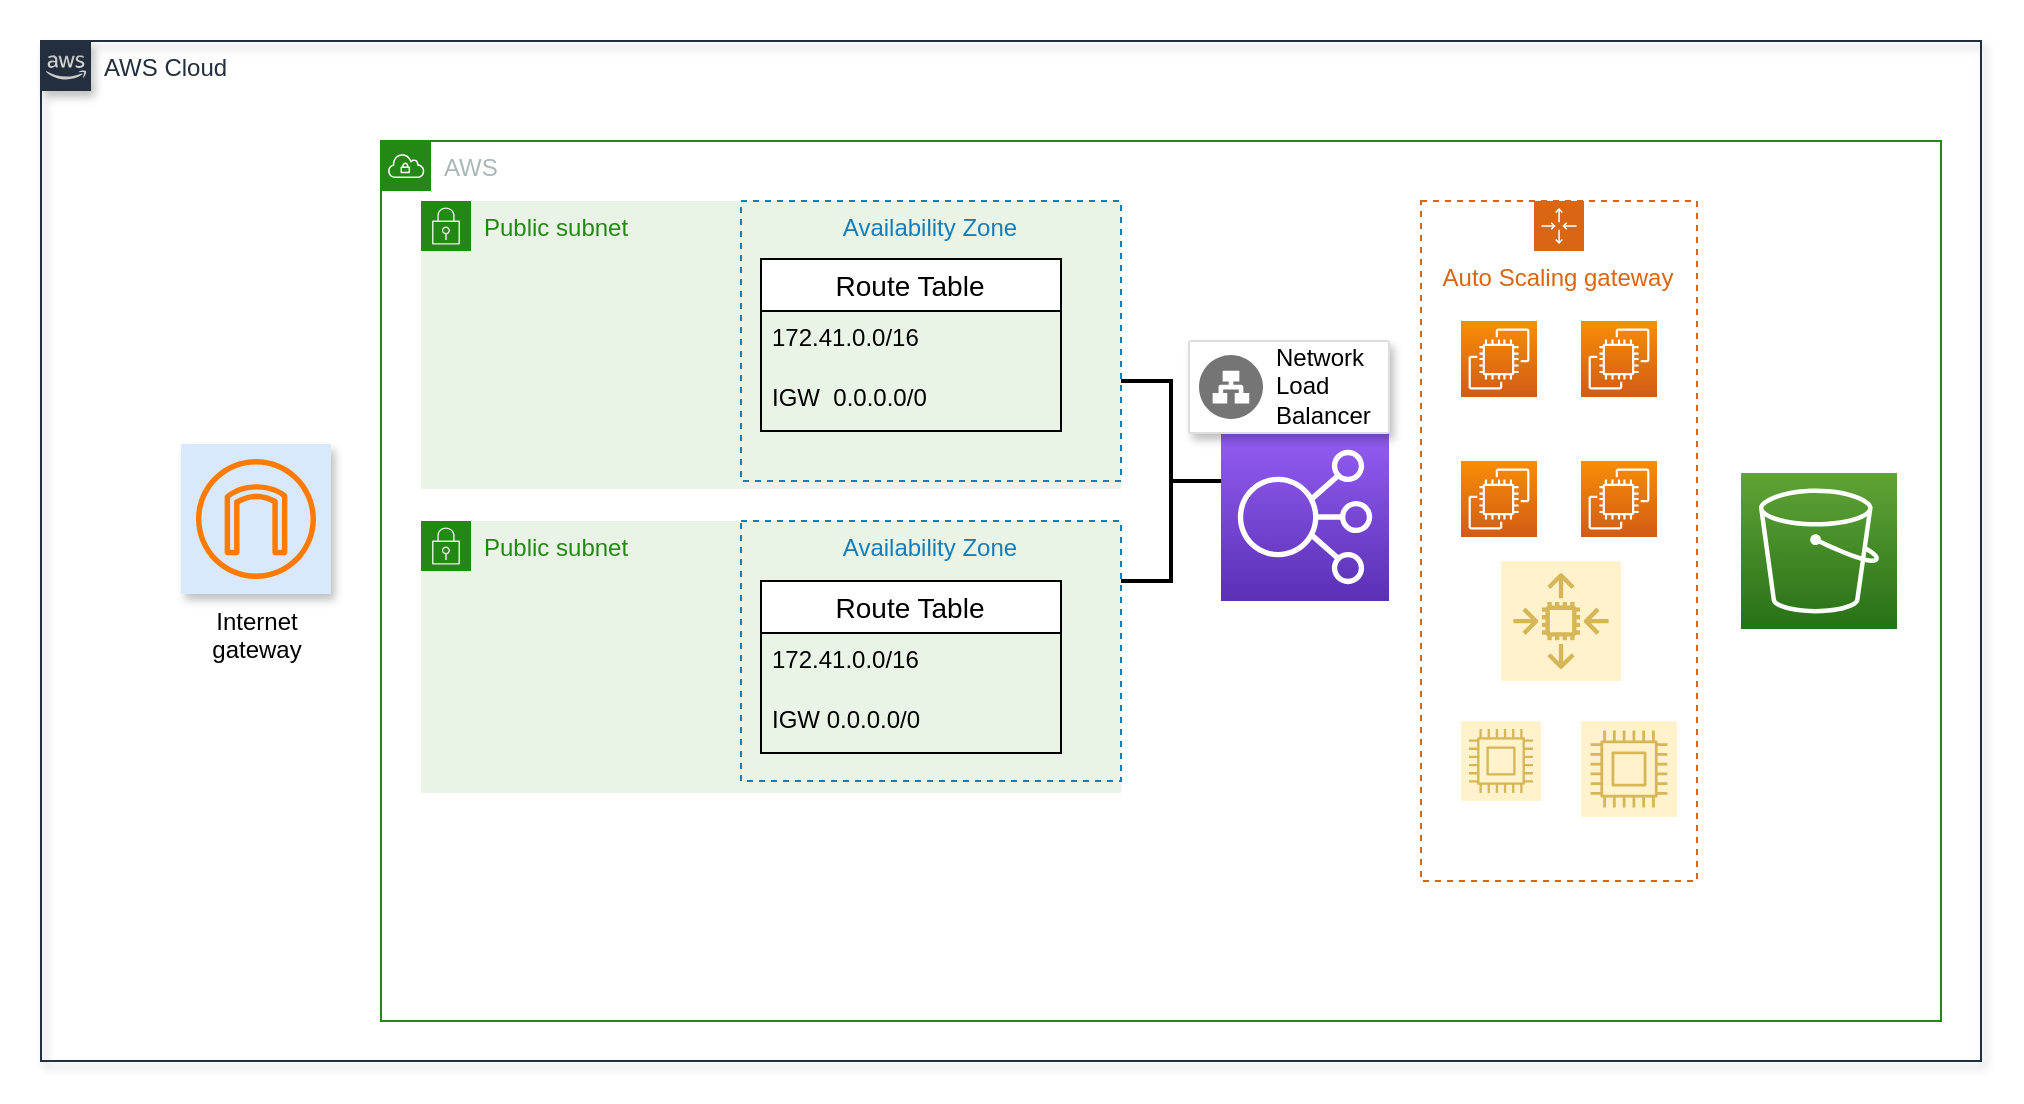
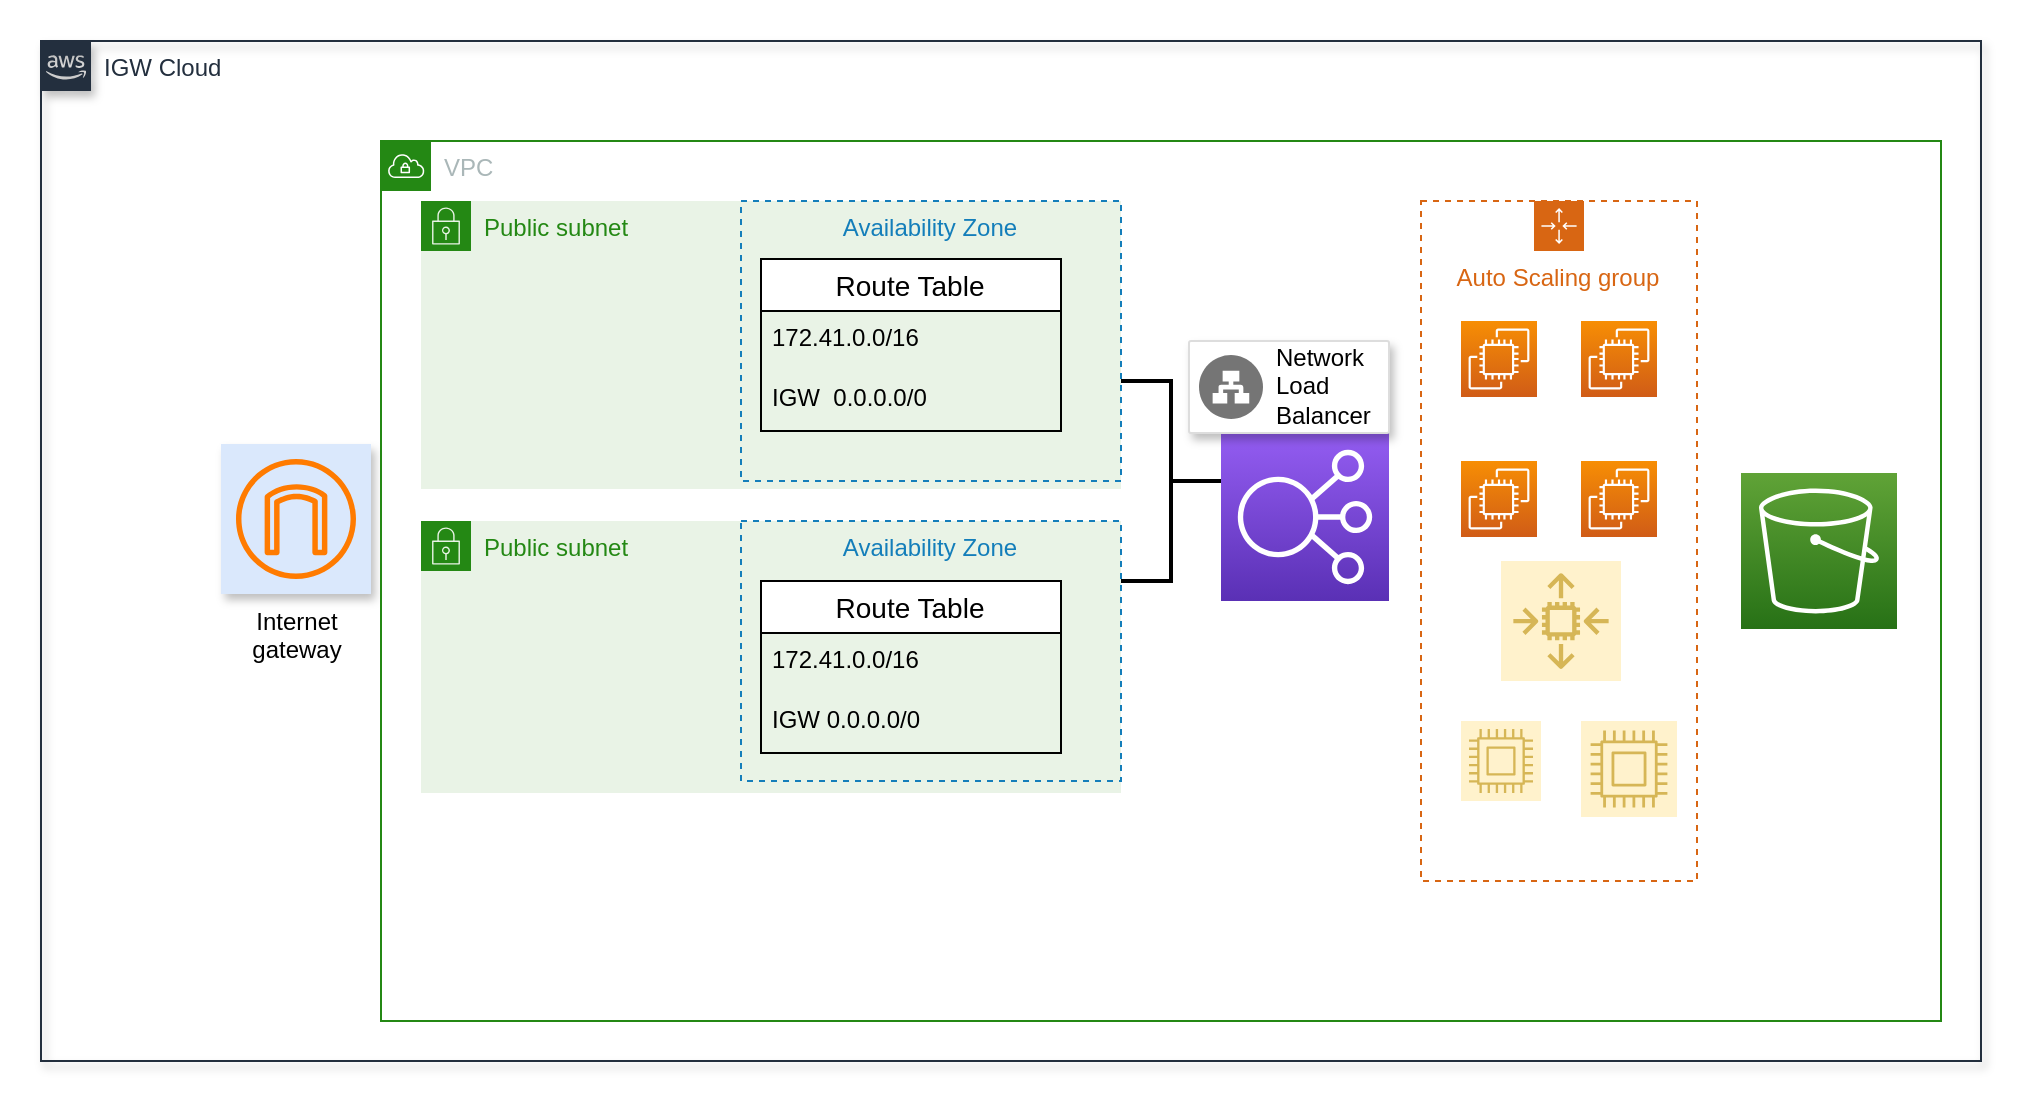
  <mxCell id="0" />
  <mxCell id="1" parent="0" />
- <mxCell id="2" value="AWS Cloud" style="points=[[0,0],[0.25,0],[0.5,0],[0.75,0],[1,0],[1,0.25],[1,0.5],[1,0.75],[1,1],[0.75,1],[0.5,1],[0.25,1],[0,1],[0,0.75],[0,0.5],[0,0.25]];outlineConnect=0;gradientColor=none;html=1;whiteSpace=wrap;fontSize=12;fontStyle=0;container=1;pointerEvents=0;collapsible=0;recursiveResize=0;shape=mxgraph.aws4.group;grIcon=mxgraph.aws4.group_aws_cloud_alt;strokeColor=#232F3E;fillColor=none;verticalAlign=top;align=left;spacingLeft=30;fontColor=#232F3E;dashed=0;shadow=1;" parent="1" vertex="1"><mxGeometry x="20" y="20" width="970" height="510" as="geometry" /></mxCell>
- <mxCell id="3" value="Internet&#10;gateway" style="sketch=0;outlineConnect=0;strokeColor=#ff7b00;fillColor=#dae8fc;dashed=0;verticalLabelPosition=bottom;verticalAlign=top;align=center;html=1;fontSize=12;fontStyle=0;aspect=fixed;shape=mxgraph.aws4.resourceIcon;resIcon=mxgraph.aws4.internet_gateway;shadow=1;" vertex="1" parent="2"><mxGeometry x="70" y="201.5" width="75" height="75" as="geometry" /></mxCell>
- <mxCell id="4" value="AWS" style="points=[[0,0],[0.25,0],[0.5,0],[0.75,0],[1,0],[1,0.25],[1,0.5],[1,0.75],[1,1],[0.75,1],[0.5,1],[0.25,1],[0,1],[0,0.75],[0,0.5],[0,0.25]];outlineConnect=0;gradientColor=none;html=1;whiteSpace=wrap;fontSize=12;fontStyle=0;container=1;pointerEvents=0;collapsible=0;recursiveResize=0;shape=mxgraph.aws4.group;grIcon=mxgraph.aws4.group_vpc;strokeColor=#248814;fillColor=none;verticalAlign=top;align=left;spacingLeft=30;fontColor=#AAB7B8;dashed=0;" parent="2" vertex="1"><mxGeometry x="170" y="50" width="780" height="440" as="geometry" /></mxCell>
- <mxCell id="5" value="Auto Scaling gateway" style="points=[[0,0],[0.25,0],[0.5,0],[0.75,0],[1,0],[1,0.25],[1,0.5],[1,0.75],[1,1],[0.75,1],[0.5,1],[0.25,1],[0,1],[0,0.75],[0,0.5],[0,0.25]];outlineConnect=0;gradientColor=none;html=1;whiteSpace=wrap;fontSize=12;fontStyle=0;container=1;pointerEvents=0;collapsible=0;recursiveResize=0;shape=mxgraph.aws4.groupCenter;grIcon=mxgraph.aws4.group_auto_scaling_group;grStroke=1;strokeColor=#D86613;fillColor=none;verticalAlign=top;align=center;fontColor=#D86613;dashed=1;spacingTop=25;" parent="4" vertex="1"><mxGeometry x="520" y="30" width="138" height="340" as="geometry" /></mxCell>
+ <mxCell id="2" value="IGW Cloud" style="points=[[0,0],[0.25,0],[0.5,0],[0.75,0],[1,0],[1,0.25],[1,0.5],[1,0.75],[1,1],[0.75,1],[0.5,1],[0.25,1],[0,1],[0,0.75],[0,0.5],[0,0.25]];outlineConnect=0;gradientColor=none;html=1;whiteSpace=wrap;fontSize=12;fontStyle=0;container=1;pointerEvents=0;collapsible=0;recursiveResize=0;shape=mxgraph.aws4.group;grIcon=mxgraph.aws4.group_aws_cloud_alt;strokeColor=#232F3E;fillColor=none;verticalAlign=top;align=left;spacingLeft=30;fontColor=#232F3E;dashed=0;shadow=1;" parent="1" vertex="1"><mxGeometry x="20" y="20" width="970" height="510" as="geometry" /></mxCell>
+ <mxCell id="3" value="Internet&#10;gateway" style="sketch=0;outlineConnect=0;strokeColor=#ff7b00;fillColor=#dae8fc;dashed=0;verticalLabelPosition=bottom;verticalAlign=top;align=center;html=1;fontSize=12;fontStyle=0;aspect=fixed;shape=mxgraph.aws4.resourceIcon;resIcon=mxgraph.aws4.internet_gateway;shadow=1;" vertex="1" parent="2"><mxGeometry x="90" y="201.5" width="75" height="75" as="geometry" /></mxCell>
+ <mxCell id="4" value="VPC" style="points=[[0,0],[0.25,0],[0.5,0],[0.75,0],[1,0],[1,0.25],[1,0.5],[1,0.75],[1,1],[0.75,1],[0.5,1],[0.25,1],[0,1],[0,0.75],[0,0.5],[0,0.25]];outlineConnect=0;gradientColor=none;html=1;whiteSpace=wrap;fontSize=12;fontStyle=0;container=1;pointerEvents=0;collapsible=0;recursiveResize=0;shape=mxgraph.aws4.group;grIcon=mxgraph.aws4.group_vpc;strokeColor=#248814;fillColor=none;verticalAlign=top;align=left;spacingLeft=30;fontColor=#AAB7B8;dashed=0;" parent="2" vertex="1"><mxGeometry x="170" y="50" width="780" height="440" as="geometry" /></mxCell>
+ <mxCell id="5" value="Auto Scaling group" style="points=[[0,0],[0.25,0],[0.5,0],[0.75,0],[1,0],[1,0.25],[1,0.5],[1,0.75],[1,1],[0.75,1],[0.5,1],[0.25,1],[0,1],[0,0.75],[0,0.5],[0,0.25]];outlineConnect=0;gradientColor=none;html=1;whiteSpace=wrap;fontSize=12;fontStyle=0;container=1;pointerEvents=0;collapsible=0;recursiveResize=0;shape=mxgraph.aws4.groupCenter;grIcon=mxgraph.aws4.group_auto_scaling_group;grStroke=1;strokeColor=#D86613;fillColor=none;verticalAlign=top;align=center;fontColor=#D86613;dashed=1;spacingTop=25;" parent="4" vertex="1"><mxGeometry x="520" y="30" width="138" height="340" as="geometry" /></mxCell>
  <mxCell id="6" value="" style="sketch=0;points=[[0,0,0],[0.25,0,0],[0.5,0,0],[0.75,0,0],[1,0,0],[0,1,0],[0.25,1,0],[0.5,1,0],[0.75,1,0],[1,1,0],[0,0.25,0],[0,0.5,0],[0,0.75,0],[1,0.25,0],[1,0.5,0],[1,0.75,0]];outlineConnect=0;fontColor=#232F3E;gradientColor=#F78E04;gradientDirection=north;fillColor=#D05C17;strokeColor=#ffffff;dashed=0;verticalLabelPosition=bottom;verticalAlign=top;align=center;html=1;fontSize=12;fontStyle=0;aspect=fixed;shape=mxgraph.aws4.resourceIcon;resIcon=mxgraph.aws4.ec2;" parent="5" vertex="1"><mxGeometry x="20" y="60" width="38" height="38" as="geometry" /></mxCell>
  <mxCell id="7" value="" style="sketch=0;points=[[0,0,0],[0.25,0,0],[0.5,0,0],[0.75,0,0],[1,0,0],[0,1,0],[0.25,1,0],[0.5,1,0],[0.75,1,0],[1,1,0],[0,0.25,0],[0,0.5,0],[0,0.75,0],[1,0.25,0],[1,0.5,0],[1,0.75,0]];outlineConnect=0;fontColor=#232F3E;gradientColor=#F78E04;gradientDirection=north;fillColor=#D05C17;strokeColor=#ffffff;dashed=0;verticalLabelPosition=bottom;verticalAlign=top;align=center;html=1;fontSize=12;fontStyle=0;aspect=fixed;shape=mxgraph.aws4.resourceIcon;resIcon=mxgraph.aws4.ec2;" parent="5" vertex="1"><mxGeometry x="80" y="60" width="38" height="38" as="geometry" /></mxCell>
  <mxCell id="8" value="" style="sketch=0;points=[[0,0,0],[0.25,0,0],[0.5,0,0],[0.75,0,0],[1,0,0],[0,1,0],[0.25,1,0],[0.5,1,0],[0.75,1,0],[1,1,0],[0,0.25,0],[0,0.5,0],[0,0.75,0],[1,0.25,0],[1,0.5,0],[1,0.75,0]];outlineConnect=0;fontColor=#232F3E;gradientColor=#F78E04;gradientDirection=north;fillColor=#D05C17;strokeColor=#ffffff;dashed=0;verticalLabelPosition=bottom;verticalAlign=top;align=center;html=1;fontSize=12;fontStyle=0;aspect=fixed;shape=mxgraph.aws4.resourceIcon;resIcon=mxgraph.aws4.ec2;" parent="5" vertex="1"><mxGeometry x="20" y="130" width="38" height="38" as="geometry" /></mxCell>
  <mxCell id="9" value="" style="sketch=0;points=[[0,0,0],[0.25,0,0],[0.5,0,0],[0.75,0,0],[1,0,0],[0,1,0],[0.25,1,0],[0.5,1,0],[0.75,1,0],[1,1,0],[0,0.25,0],[0,0.5,0],[0,0.75,0],[1,0.25,0],[1,0.5,0],[1,0.75,0]];outlineConnect=0;fontColor=#232F3E;gradientColor=#F78E04;gradientDirection=north;fillColor=#D05C17;strokeColor=#ffffff;dashed=0;verticalLabelPosition=bottom;verticalAlign=top;align=center;html=1;fontSize=12;fontStyle=0;aspect=fixed;shape=mxgraph.aws4.resourceIcon;resIcon=mxgraph.aws4.ec2;" parent="5" vertex="1"><mxGeometry x="80" y="130" width="38" height="38" as="geometry" /></mxCell>
  <mxCell id="10" value="" style="sketch=0;points=[[0,0,0],[0.25,0,0],[0.5,0,0],[0.75,0,0],[1,0,0],[0,1,0],[0.25,1,0],[0.5,1,0],[0.75,1,0],[1,1,0],[0,0.25,0],[0,0.5,0],[0,0.75,0],[1,0.25,0],[1,0.5,0],[1,0.75,0]];outlineConnect=0;gradientDirection=north;fillColor=#fff2cc;strokeColor=#d6b656;dashed=0;verticalLabelPosition=bottom;verticalAlign=top;align=center;html=1;fontSize=12;fontStyle=0;aspect=fixed;shape=mxgraph.aws4.resourceIcon;resIcon=mxgraph.aws4.auto_scaling2;" parent="5" vertex="1"><mxGeometry x="40" y="180" width="60" height="60" as="geometry" /></mxCell>
  <mxCell id="11" value="" style="sketch=0;points=[[0,0,0],[0.25,0,0],[0.5,0,0],[0.75,0,0],[1,0,0],[0,1,0],[0.25,1,0],[0.5,1,0],[0.75,1,0],[1,1,0],[0,0.25,0],[0,0.5,0],[0,0.75,0],[1,0.25,0],[1,0.5,0],[1,0.75,0]];outlineConnect=0;gradientDirection=north;fillColor=#fff2cc;strokeColor=#d6b656;dashed=0;verticalLabelPosition=bottom;verticalAlign=top;align=center;html=1;fontSize=12;fontStyle=0;aspect=fixed;shape=mxgraph.aws4.resourceIcon;resIcon=mxgraph.aws4.compute;" parent="5" vertex="1"><mxGeometry x="20" y="260" width="40" height="40" as="geometry" /></mxCell>
  <mxCell id="12" value="" style="sketch=0;points=[[0,0,0],[0.25,0,0],[0.5,0,0],[0.75,0,0],[1,0,0],[0,1,0],[0.25,1,0],[0.5,1,0],[0.75,1,0],[1,1,0],[0,0.25,0],[0,0.5,0],[0,0.75,0],[1,0.25,0],[1,0.5,0],[1,0.75,0]];outlineConnect=0;gradientDirection=north;fillColor=#fff2cc;strokeColor=#d6b656;dashed=0;verticalLabelPosition=bottom;verticalAlign=top;align=center;html=1;fontSize=12;fontStyle=0;aspect=fixed;shape=mxgraph.aws4.resourceIcon;resIcon=mxgraph.aws4.compute;" parent="5" vertex="1"><mxGeometry x="80" y="260" width="48" height="48" as="geometry" /></mxCell>
  <mxCell id="13" value="" style="sketch=0;points=[[0,0,0],[0.25,0,0],[0.5,0,0],[0.75,0,0],[1,0,0],[0,1,0],[0.25,1,0],[0.5,1,0],[0.75,1,0],[1,1,0],[0,0.25,0],[0,0.5,0],[0,0.75,0],[1,0.25,0],[1,0.5,0],[1,0.75,0]];outlineConnect=0;fontColor=#232F3E;gradientColor=#945DF2;gradientDirection=north;fillColor=#5A30B5;strokeColor=#ffffff;dashed=0;verticalLabelPosition=bottom;verticalAlign=top;align=center;html=1;fontSize=12;fontStyle=0;aspect=fixed;shape=mxgraph.aws4.resourceIcon;resIcon=mxgraph.aws4.elastic_load_balancing;" parent="4" vertex="1"><mxGeometry x="420" y="146" width="84" height="84" as="geometry" /></mxCell>
  <mxCell id="14" value="" style="strokeColor=#dddddd;shadow=1;strokeWidth=1;rounded=1;absoluteArcSize=1;arcSize=2;" parent="4" vertex="1"><mxGeometry x="404" y="100" width="100" height="46" as="geometry" /></mxCell>
  <mxCell id="15" value="Network&#10;Load&#10;Balancer" style="sketch=0;dashed=0;connectable=0;html=1;fillColor=#757575;strokeColor=none;shape=mxgraph.gcp2.network_load_balancer;part=1;labelPosition=right;verticalLabelPosition=middle;align=left;verticalAlign=middle;spacingLeft=5;fontSize=12;" parent="14" vertex="1"><mxGeometry y="0.5" width="32" height="32" relative="1" as="geometry"><mxPoint x="5" y="-16" as="offset" /></mxGeometry></mxCell>
  <mxCell id="16" value="Public subnet" style="points=[[0,0],[0.25,0],[0.5,0],[0.75,0],[1,0],[1,0.25],[1,0.5],[1,0.75],[1,1],[0.75,1],[0.5,1],[0.25,1],[0,1],[0,0.75],[0,0.5],[0,0.25]];outlineConnect=0;gradientColor=none;html=1;whiteSpace=wrap;fontSize=12;fontStyle=0;container=1;pointerEvents=0;collapsible=0;recursiveResize=0;shape=mxgraph.aws4.group;grIcon=mxgraph.aws4.group_security_group;grStroke=0;strokeColor=#248814;fillColor=#E9F3E6;verticalAlign=top;align=left;spacingLeft=30;fontColor=#248814;dashed=0;" parent="4" vertex="1"><mxGeometry x="20" y="30" width="350" height="144" as="geometry" /></mxCell>
  <mxCell id="17" value="Availability Zone" style="fillColor=none;strokeColor=#147EBA;dashed=1;verticalAlign=top;fontStyle=0;fontColor=#147EBA;whiteSpace=wrap;html=1;" parent="16" vertex="1"><mxGeometry x="160" width="190" height="140" as="geometry" /></mxCell>
  <mxCell id="18" value="Route Table" style="swimlane;fontStyle=0;childLayout=stackLayout;horizontal=1;startSize=26;horizontalStack=0;resizeParent=1;resizeParentMax=0;resizeLast=0;collapsible=1;marginBottom=0;align=center;fontSize=14;" vertex="1" parent="16"><mxGeometry x="170" y="29" width="150" height="86" as="geometry" /></mxCell>
  <mxCell id="19" value="172.41.0.0/16" style="text;strokeColor=none;fillColor=none;spacingLeft=4;spacingRight=4;overflow=hidden;rotatable=0;points=[[0,0.5],[1,0.5]];portConstraint=eastwest;fontSize=12;whiteSpace=wrap;html=1;" vertex="1" parent="18"><mxGeometry y="26" width="150" height="30" as="geometry" /></mxCell>
  <mxCell id="20" value="IGW&amp;nbsp;&amp;nbsp;0.0.0.0/0" style="text;strokeColor=none;fillColor=none;spacingLeft=4;spacingRight=4;overflow=hidden;rotatable=0;points=[[0,0.5],[1,0.5]];portConstraint=eastwest;fontSize=12;whiteSpace=wrap;html=1;" vertex="1" parent="18"><mxGeometry y="56" width="150" height="30" as="geometry" /></mxCell>
  <mxCell id="21" value="" style="sketch=0;points=[[0,0,0],[0.25,0,0],[0.5,0,0],[0.75,0,0],[1,0,0],[0,1,0],[0.25,1,0],[0.5,1,0],[0.75,1,0],[1,1,0],[0,0.25,0],[0,0.5,0],[0,0.75,0],[1,0.25,0],[1,0.5,0],[1,0.75,0]];outlineConnect=0;fontColor=#232F3E;gradientColor=#60A337;gradientDirection=north;fillColor=#277116;strokeColor=#ffffff;dashed=0;verticalLabelPosition=bottom;verticalAlign=top;align=center;html=1;fontSize=12;fontStyle=0;aspect=fixed;shape=mxgraph.aws4.resourceIcon;resIcon=mxgraph.aws4.s3;" parent="4" vertex="1"><mxGeometry x="680" y="166" width="78" height="78" as="geometry" /></mxCell>
  <mxCell id="22" value="Public subnet" style="points=[[0,0],[0.25,0],[0.5,0],[0.75,0],[1,0],[1,0.25],[1,0.5],[1,0.75],[1,1],[0.75,1],[0.5,1],[0.25,1],[0,1],[0,0.75],[0,0.5],[0,0.25]];outlineConnect=0;gradientColor=none;html=1;whiteSpace=wrap;fontSize=12;fontStyle=0;container=1;pointerEvents=0;collapsible=0;recursiveResize=0;shape=mxgraph.aws4.group;grIcon=mxgraph.aws4.group_security_group;grStroke=0;strokeColor=#248814;fillColor=#E9F3E6;verticalAlign=top;align=left;spacingLeft=30;fontColor=#248814;dashed=0;" vertex="1" parent="4"><mxGeometry x="20" y="190" width="350" height="136" as="geometry" /></mxCell>
  <mxCell id="23" value="Availability Zone" style="fillColor=none;strokeColor=#147EBA;dashed=1;verticalAlign=top;fontStyle=0;fontColor=#147EBA;whiteSpace=wrap;html=1;" parent="22" vertex="1"><mxGeometry x="160" width="190" height="130" as="geometry" /></mxCell>
  <mxCell id="24" value="Route Table" style="swimlane;fontStyle=0;childLayout=stackLayout;horizontal=1;startSize=26;horizontalStack=0;resizeParent=1;resizeParentMax=0;resizeLast=0;collapsible=1;marginBottom=0;align=center;fontSize=14;" vertex="1" parent="22"><mxGeometry x="170" y="30" width="150" height="86" as="geometry" /></mxCell>
  <mxCell id="25" value="172.41.0.0/16" style="text;strokeColor=none;fillColor=none;spacingLeft=4;spacingRight=4;overflow=hidden;rotatable=0;points=[[0,0.5],[1,0.5]];portConstraint=eastwest;fontSize=12;whiteSpace=wrap;html=1;" vertex="1" parent="24"><mxGeometry y="26" width="150" height="30" as="geometry" /></mxCell>
  <mxCell id="26" value="IGW&amp;nbsp;0.0.0.0/0" style="text;strokeColor=none;fillColor=none;spacingLeft=4;spacingRight=4;overflow=hidden;rotatable=0;points=[[0,0.5],[1,0.5]];portConstraint=eastwest;fontSize=12;whiteSpace=wrap;html=1;" vertex="1" parent="24"><mxGeometry y="56" width="150" height="30" as="geometry" /></mxCell>
  <mxCell id="27" value="" style="strokeWidth=2;html=1;shape=mxgraph.flowchart.annotation_2;align=left;labelPosition=right;pointerEvents=1;direction=west;" vertex="1" parent="4"><mxGeometry x="370" y="120" width="50" height="100" as="geometry" /></mxCell>
